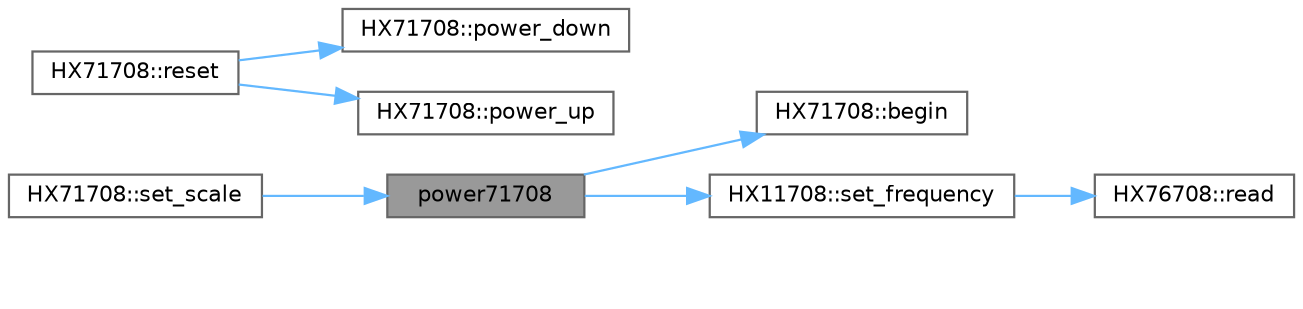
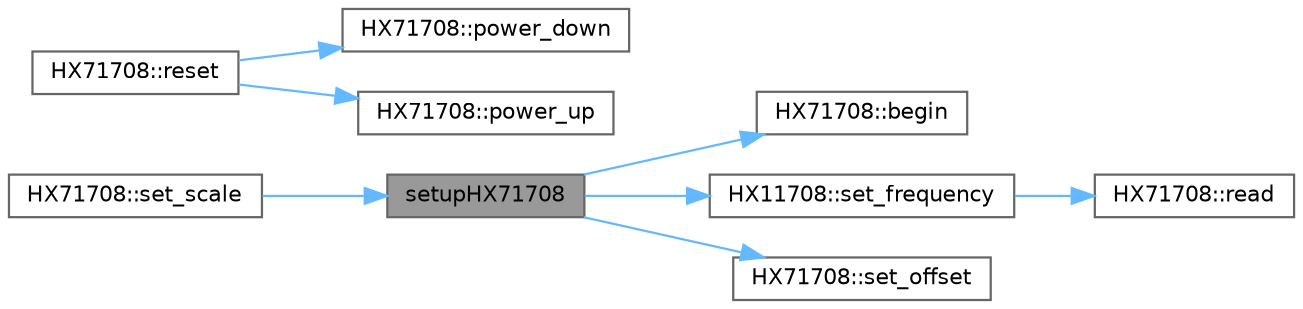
  digraph {
    rankdir=LR
    node [color=grey40 fillcolor=white fontname=Helvetica fontsize=10 shape=box style=filled]
    edge [color=steelblue1 fontname=Helvetica fontsize=10 labelfontname=Helvetica labelfontsize=10 style=solid]
-   n1 [color=gray40 fillcolor=grey60 fontcolor=black height=0.2 label=power71708 width=0.4]
+   n1 [color=gray40 fillcolor=grey60 fontcolor=black height=0.2 label=setupHX71708 width=0.4]
    n2 [height=0.2 label="HX71708::begin" width=0.4]
    n3 [height=0.2 label="HX11708::set_frequency" width=0.4]
-   n5 [height=0.2 label="HX76708::read" width=0.4]
+   n4 [height=0.2 label="HX71708::set_offset" width=0.4]
+   n5 [height=0.2 label="HX71708::read" width=0.4]
    n6 [height=0.2 label="HX71708::set_scale" width=0.4]
    n7 [height=0.2 label="HX71708::reset" width=0.4]
    n8 [height=0.2 label="HX71708::power_down" width=0.4]
    n9 [height=0.2 label="HX71708::power_up" width=0.4]
    n1 -> n2
    n1 -> n3
+   n1 -> n4
    n3 -> n5
    n6 -> n1
    n7 -> n8
    n7 -> n9
  }
